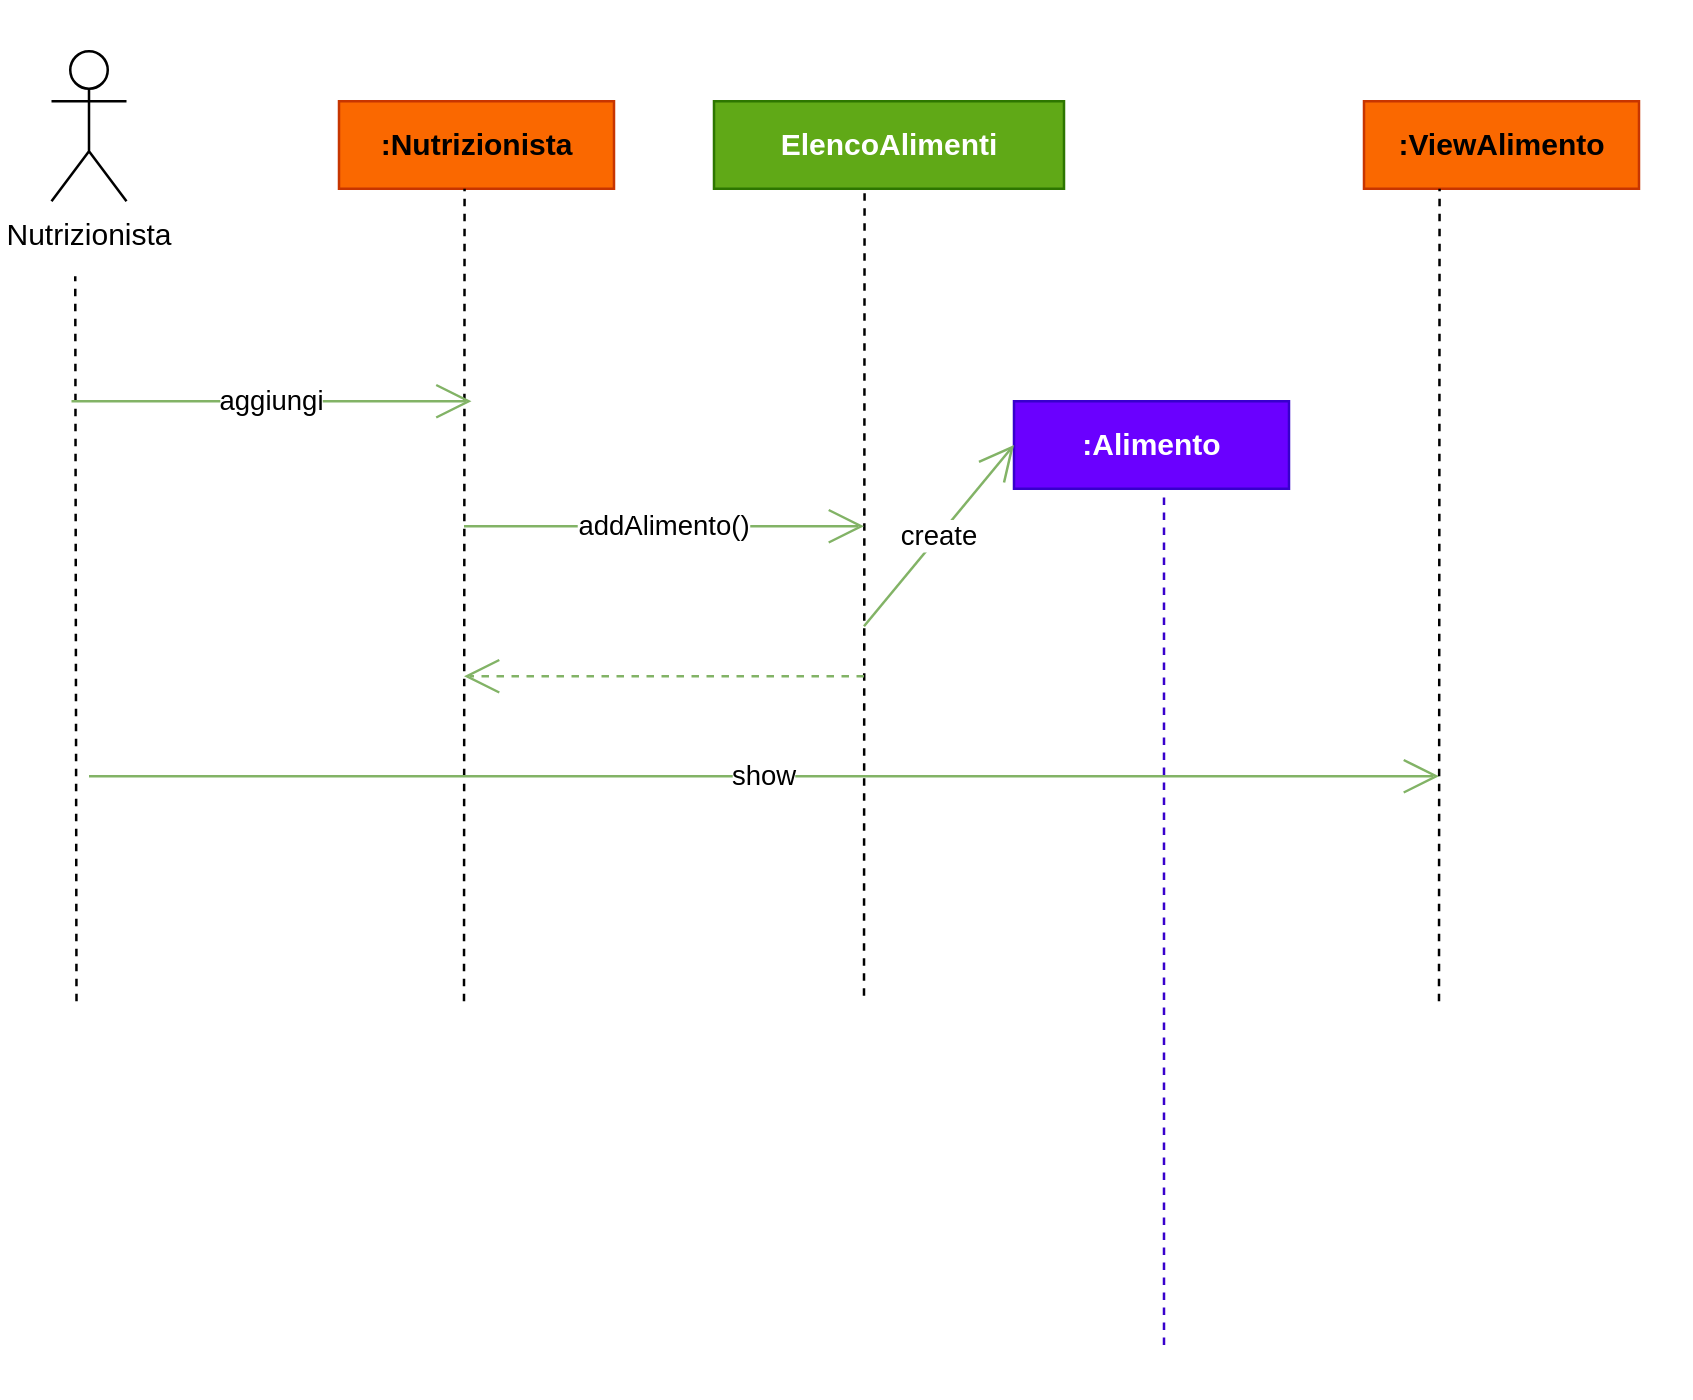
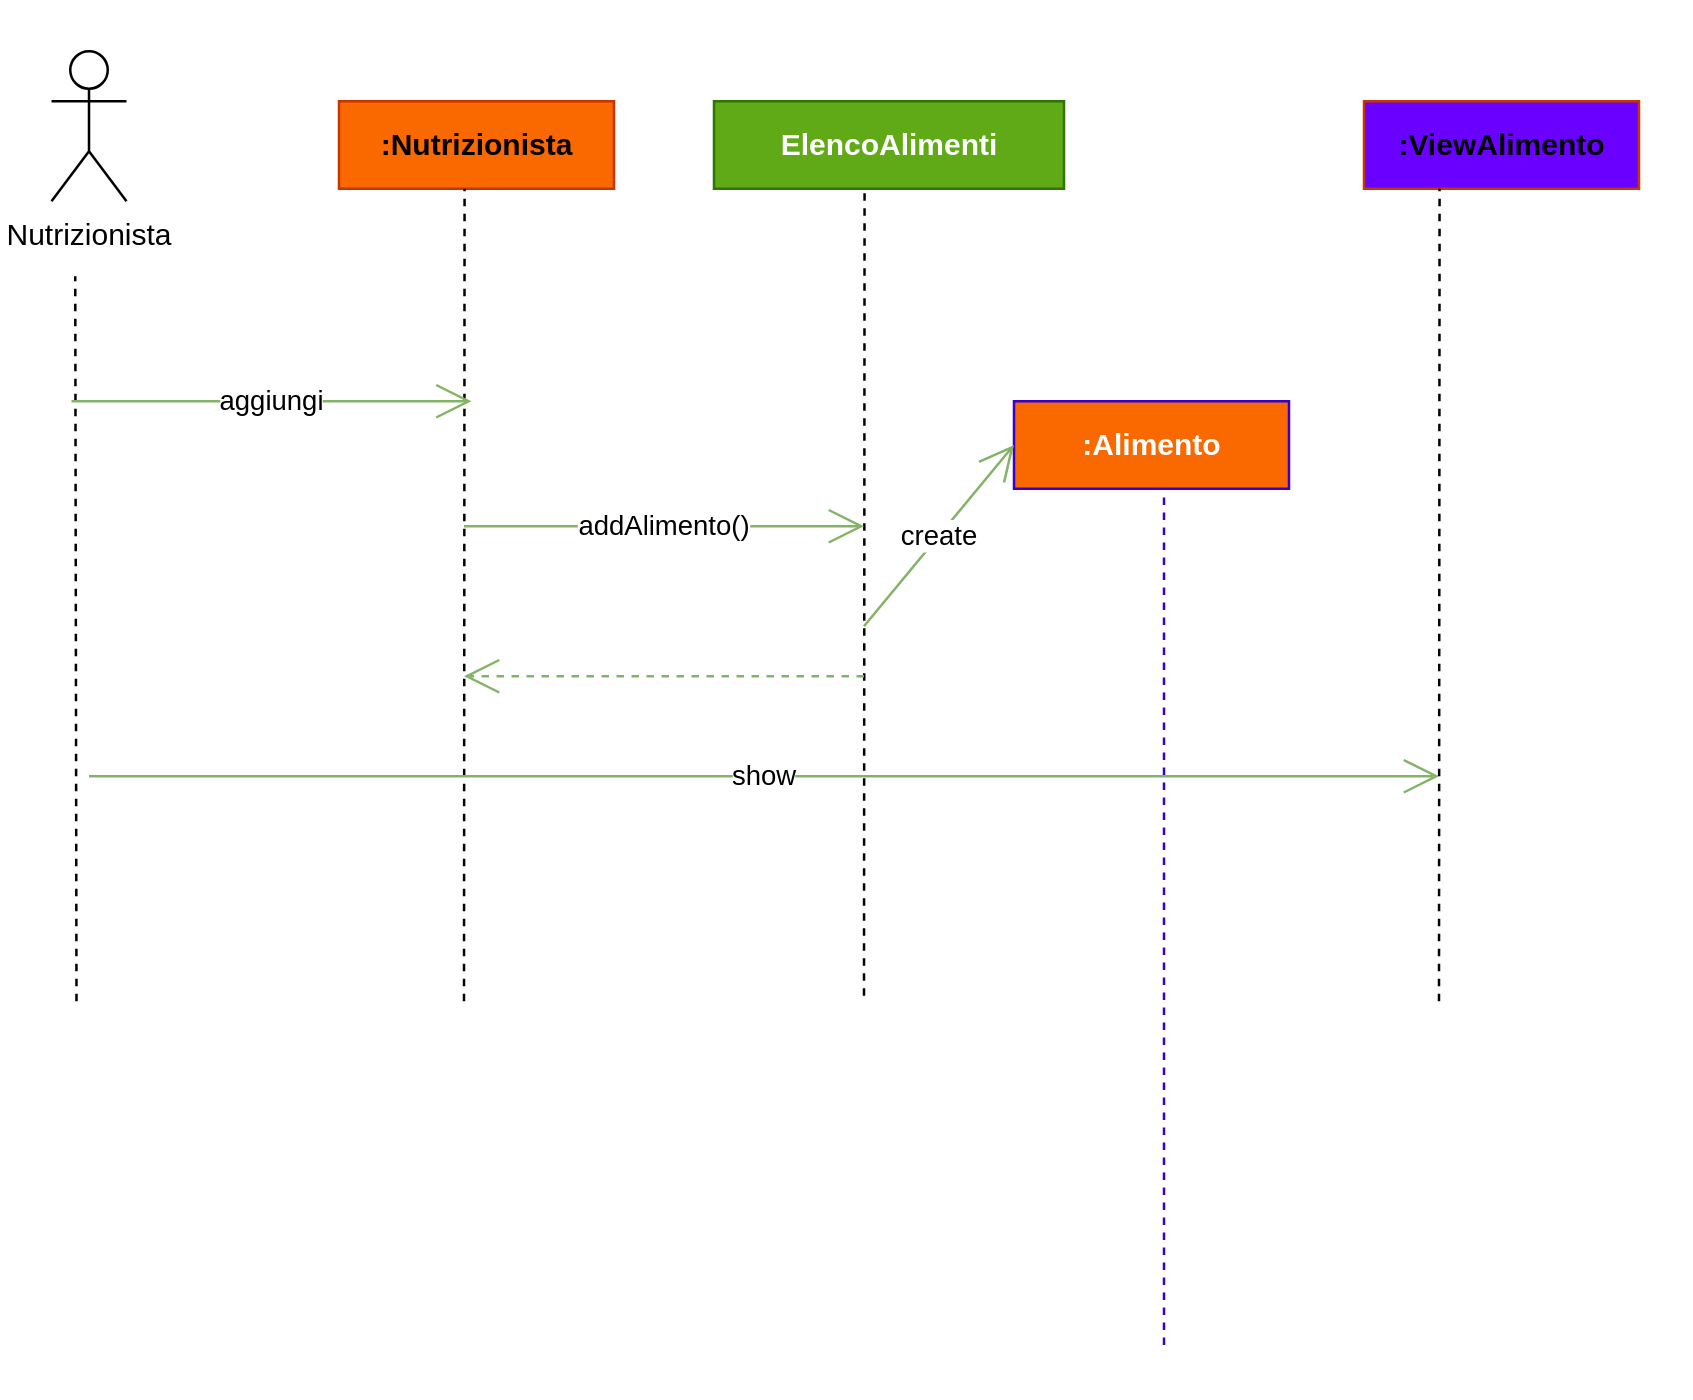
  <mxCell id="0" />
  <mxCell id="1" parent="0" />
  <mxCell id="2" value="Nutrizionista" style="shape=umlActor;verticalLabelPosition=bottom;verticalAlign=top;html=1;outlineConnect=0;" parent="1" vertex="1"><mxGeometry x="20" y="20" width="30" height="60" as="geometry" /></mxCell>
  <mxCell id="3" value="" style="endArrow=none;html=1;rounded=0;dashed=1;" parent="1" edge="1"><mxGeometry width="50" height="50" relative="1" as="geometry"><mxPoint x="30" y="400" as="sourcePoint" /><mxPoint x="29.5" y="110" as="targetPoint" /></mxGeometry></mxCell>
  <mxCell id="4" value="&lt;b&gt;:Nutrizionista&lt;/b&gt;" style="html=1;fillColor=#fa6800;fontColor=#000000;strokeColor=#C73500;" parent="1" vertex="1"><mxGeometry x="135" y="40" width="110" height="35" as="geometry" /></mxCell>
  <mxCell id="5" value="" style="endArrow=none;html=1;rounded=0;dashed=1;" parent="1" edge="1"><mxGeometry width="50" height="50" relative="1" as="geometry"><mxPoint x="185" y="400" as="sourcePoint" /><mxPoint x="185.23" y="75" as="targetPoint" /></mxGeometry></mxCell>
  <mxCell id="6" value="show" style="endArrow=open;endSize=12;html=1;rounded=0;fillColor=#d5e8d4;gradientColor=#97d077;strokeColor=#82b366;" parent="1" edge="1"><mxGeometry width="160" relative="1" as="geometry"><mxPoint x="35" y="310" as="sourcePoint" /><mxPoint x="575" y="310" as="targetPoint" /></mxGeometry></mxCell>
  <mxCell id="7" value="aggiungi" style="endArrow=open;endSize=12;html=1;rounded=0;fillColor=#d5e8d4;gradientColor=#97d077;strokeColor=#82b366;" parent="1" edge="1"><mxGeometry width="160" relative="1" as="geometry"><mxPoint x="28" y="160" as="sourcePoint" /><mxPoint x="188" y="160" as="targetPoint" /></mxGeometry></mxCell>
  <mxCell id="8" value="&lt;b&gt;ElencoAlimenti&lt;/b&gt;" style="html=1;fillColor=#60a917;fontColor=#ffffff;strokeColor=#2D7600;" parent="1" vertex="1"><mxGeometry x="285" y="40" width="140" height="35" as="geometry" /></mxCell>
  <mxCell id="9" value="" style="endArrow=none;html=1;rounded=0;dashed=1;" parent="1" edge="1"><mxGeometry width="50" height="50" relative="1" as="geometry"><mxPoint x="345" y="397.774" as="sourcePoint" /><mxPoint x="345.23" y="75" as="targetPoint" /></mxGeometry></mxCell>
  <mxCell id="10" value="addAlimento()" style="endArrow=open;endSize=12;html=1;rounded=0;fillColor=#d5e8d4;gradientColor=#97d077;strokeColor=#82b366;" parent="1" edge="1"><mxGeometry width="160" relative="1" as="geometry"><mxPoint x="185" y="210" as="sourcePoint" /><mxPoint x="345" y="210" as="targetPoint" /></mxGeometry></mxCell>
- <mxCell id="11" value="&lt;b&gt;:ViewAlimento&lt;/b&gt;" style="html=1;fillColor=#fa6800;fontColor=#000000;strokeColor=#C73500;" vertex="1" parent="1"><mxGeometry x="545" y="40" width="110" height="35" as="geometry" /></mxCell>
+ <mxCell id="11" value="&lt;b&gt;:ViewAlimento&lt;/b&gt;" style="html=1;fillColor=#6a00ff;fontColor=#000000;strokeColor=#C73500;" vertex="1" parent="1"><mxGeometry x="545" y="40" width="110" height="35" as="geometry" /></mxCell>
  <mxCell id="12" value="" style="endArrow=open;endSize=12;html=1;rounded=0;fillColor=#d5e8d4;gradientColor=#97d077;strokeColor=#82b366;dashed=1;" edge="1" parent="1"><mxGeometry width="160" relative="1" as="geometry"><mxPoint x="345" y="270" as="sourcePoint" /><mxPoint x="185" y="270" as="targetPoint" /></mxGeometry></mxCell>
  <mxCell id="13" value="" style="endArrow=none;html=1;rounded=0;dashed=1;" edge="1" parent="1"><mxGeometry width="50" height="50" relative="1" as="geometry"><mxPoint x="575" y="400" as="sourcePoint" /><mxPoint x="575.23" y="75" as="targetPoint" /></mxGeometry></mxCell>
- <mxCell id="14" value="&lt;b&gt;:Alimento&lt;/b&gt;" style="html=1;fillColor=#6a00ff;fontColor=#ffffff;strokeColor=#3700CC;" vertex="1" parent="1"><mxGeometry x="405" y="160" width="110" height="35" as="geometry" /></mxCell>
+ <mxCell id="14" value="&lt;b&gt;:Alimento&lt;/b&gt;" style="html=1;fillColor=#fa6800;fontColor=#ffffff;strokeColor=#3700CC;" vertex="1" parent="1"><mxGeometry x="405" y="160" width="110" height="35" as="geometry" /></mxCell>
  <mxCell id="15" value="" style="endArrow=none;html=1;rounded=0;dashed=1;fillColor=#6a00ff;strokeColor=#3700CC;" edge="1" parent="1"><mxGeometry width="50" height="50" relative="1" as="geometry"><mxPoint x="465" y="537.5" as="sourcePoint" /><mxPoint x="465" y="195" as="targetPoint" /><Array as="points"><mxPoint x="465" y="365" /></Array></mxGeometry></mxCell>
  <mxCell id="16" value="create" style="endArrow=open;endSize=12;html=1;rounded=0;fillColor=#d5e8d4;gradientColor=#97d077;strokeColor=#82b366;entryX=0;entryY=0.5;entryDx=0;entryDy=0;" edge="1" parent="1" target="14"><mxGeometry width="160" relative="1" as="geometry"><mxPoint x="345" y="250" as="sourcePoint" /><mxPoint x="505" y="250" as="targetPoint" /></mxGeometry></mxCell>
